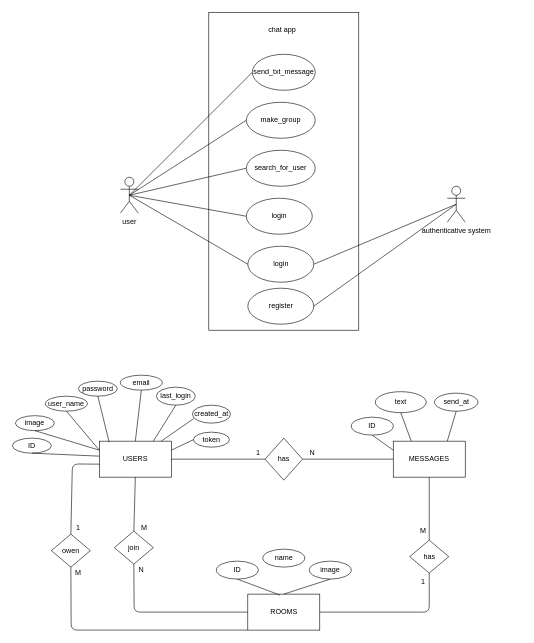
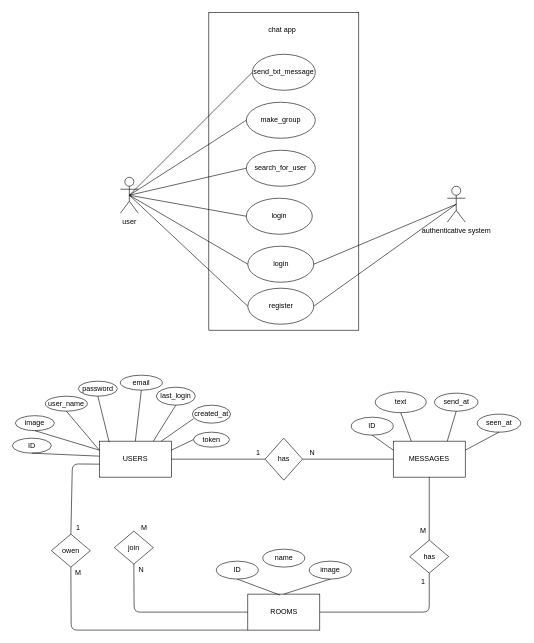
  <mxCell id="0" />
  <mxCell id="1" parent="0" />
  <mxCell id="2" value="user&lt;br&gt;" style="shape=umlActor;verticalLabelPosition=bottom;verticalAlign=top;html=1;outlineConnect=0;" parent="1" vertex="1"><mxGeometry x="200" y="295" width="30" height="60" as="geometry" /></mxCell>
  <mxCell id="3" value="" style="rounded=0;whiteSpace=wrap;html=1;" parent="1" vertex="1"><mxGeometry x="347.5" y="20" width="250" height="530" as="geometry" /></mxCell>
  <mxCell id="4" value="chat app" style="text;html=1;strokeColor=none;fillColor=none;align=center;verticalAlign=middle;whiteSpace=wrap;rounded=0;" parent="1" vertex="1"><mxGeometry x="410" y="30" width="120" height="40" as="geometry" /></mxCell>
  <mxCell id="5" value="send_txt_message" style="ellipse;whiteSpace=wrap;html=1;" parent="1" vertex="1"><mxGeometry x="420" y="90" width="105" height="60" as="geometry" /></mxCell>
  <mxCell id="6" value="make_group" style="ellipse;whiteSpace=wrap;html=1;" parent="1" vertex="1"><mxGeometry x="410" y="170" width="115" height="60" as="geometry" /></mxCell>
  <mxCell id="7" value="search_for_user" style="ellipse;whiteSpace=wrap;html=1;" parent="1" vertex="1"><mxGeometry x="410" y="250" width="115" height="60" as="geometry" /></mxCell>
  <mxCell id="8" value="login" style="ellipse;whiteSpace=wrap;html=1;" parent="1" vertex="1"><mxGeometry x="410" y="330" width="110" height="60" as="geometry" /></mxCell>
  <mxCell id="9" value="login" style="ellipse;whiteSpace=wrap;html=1;" parent="1" vertex="1"><mxGeometry x="412.5" y="410" width="110" height="60" as="geometry" /></mxCell>
  <mxCell id="10" value="register" style="ellipse;whiteSpace=wrap;html=1;" parent="1" vertex="1"><mxGeometry x="412.5" y="480" width="110" height="60" as="geometry" /></mxCell>
  <mxCell id="11" value="" style="endArrow=none;html=1;exitX=0.5;exitY=0.5;exitDx=0;exitDy=0;exitPerimeter=0;entryX=0;entryY=0.5;entryDx=0;entryDy=0;" parent="1" source="2" target="5" edge="1"><mxGeometry width="50" height="50" relative="1" as="geometry"><mxPoint x="540" y="295" as="sourcePoint" /><mxPoint x="330" y="210" as="targetPoint" /></mxGeometry></mxCell>
  <mxCell id="12" value="" style="endArrow=none;html=1;exitX=0.5;exitY=0.5;exitDx=0;exitDy=0;exitPerimeter=0;entryX=0;entryY=0.5;entryDx=0;entryDy=0;" parent="1" source="2" target="6" edge="1"><mxGeometry width="50" height="50" relative="1" as="geometry"><mxPoint x="220" y="330" as="sourcePoint" /><mxPoint x="420" y="125" as="targetPoint" /></mxGeometry></mxCell>
  <mxCell id="13" value="" style="endArrow=none;html=1;entryX=0;entryY=0.5;entryDx=0;entryDy=0;exitX=0.5;exitY=0.5;exitDx=0;exitDy=0;exitPerimeter=0;" parent="1" source="2" target="7" edge="1"><mxGeometry width="50" height="50" relative="1" as="geometry"><mxPoint x="220" y="330" as="sourcePoint" /><mxPoint x="415" y="205" as="targetPoint" /></mxGeometry></mxCell>
  <mxCell id="14" value="" style="endArrow=none;html=1;entryX=0;entryY=0.5;entryDx=0;entryDy=0;exitX=0.5;exitY=0.5;exitDx=0;exitDy=0;exitPerimeter=0;" parent="1" source="2" target="8" edge="1"><mxGeometry width="50" height="50" relative="1" as="geometry"><mxPoint x="220" y="330" as="sourcePoint" /><mxPoint x="415" y="285" as="targetPoint" /></mxGeometry></mxCell>
  <mxCell id="15" value="" style="endArrow=none;html=1;entryX=0;entryY=0.5;entryDx=0;entryDy=0;exitX=0.5;exitY=0.5;exitDx=0;exitDy=0;exitPerimeter=0;" parent="1" source="2" target="9" edge="1"><mxGeometry width="50" height="50" relative="1" as="geometry"><mxPoint x="265" y="395" as="sourcePoint" /><mxPoint x="420" y="290" as="targetPoint" /></mxGeometry></mxCell>
+ <mxCell id="16" value="" style="endArrow=none;html=1;entryX=0;entryY=0.5;entryDx=0;entryDy=0;exitX=0.5;exitY=0.5;exitDx=0;exitDy=0;exitPerimeter=0;" parent="1" source="2" target="10" edge="1"><mxGeometry width="50" height="50" relative="1" as="geometry"><mxPoint x="230" y="340" as="sourcePoint" /><mxPoint x="425" y="295" as="targetPoint" /></mxGeometry></mxCell>
  <mxCell id="17" value="authenticative system" style="shape=umlActor;verticalLabelPosition=bottom;verticalAlign=top;html=1;outlineConnect=0;" parent="1" vertex="1"><mxGeometry x="745" y="310" width="30" height="60" as="geometry" /></mxCell>
  <mxCell id="18" value="" style="endArrow=none;html=1;entryX=1;entryY=0.5;entryDx=0;entryDy=0;exitX=0.5;exitY=0.5;exitDx=0;exitDy=0;exitPerimeter=0;" parent="1" source="17" target="9" edge="1"><mxGeometry width="50" height="50" relative="1" as="geometry"><mxPoint x="220" y="330" as="sourcePoint" /><mxPoint x="525" y="435" as="targetPoint" /></mxGeometry></mxCell>
  <mxCell id="19" value="" style="endArrow=none;html=1;entryX=1;entryY=0.5;entryDx=0;entryDy=0;exitX=0.5;exitY=0.5;exitDx=0;exitDy=0;exitPerimeter=0;" parent="1" source="17" target="10" edge="1"><mxGeometry width="50" height="50" relative="1" as="geometry"><mxPoint x="745" y="281.29" as="sourcePoint" /><mxPoint x="527.5" y="445" as="targetPoint" /></mxGeometry></mxCell>
  <mxCell id="20" value="USERS" style="rounded=0;whiteSpace=wrap;html=1;fontFamily=Helvetica;" parent="1" vertex="1"><mxGeometry x="165" y="735" width="120" height="60" as="geometry" /></mxCell>
  <mxCell id="21" value="MESSAGES" style="rounded=0;whiteSpace=wrap;html=1;fontFamily=Helvetica;" parent="1" vertex="1"><mxGeometry x="655" y="735" width="120" height="60" as="geometry" /></mxCell>
  <mxCell id="22" value="ROOMS" style="rounded=0;whiteSpace=wrap;html=1;fontFamily=Helvetica;" parent="1" vertex="1"><mxGeometry x="412.5" y="990" width="120" height="60" as="geometry" /></mxCell>
  <mxCell id="23" value="has" style="rhombus;whiteSpace=wrap;html=1;fontFamily=Helvetica;" parent="1" vertex="1"><mxGeometry x="441.25" y="730" width="62.5" height="70" as="geometry" /></mxCell>
  <mxCell id="24" value="" style="endArrow=none;html=1;fontFamily=Helvetica;exitX=0;exitY=0.5;exitDx=0;exitDy=0;entryX=1;entryY=0.5;entryDx=0;entryDy=0;" parent="1" source="21" target="23" edge="1"><mxGeometry width="50" height="50" relative="1" as="geometry"><mxPoint x="625" y="780" as="sourcePoint" /><mxPoint x="515" y="785" as="targetPoint" /></mxGeometry></mxCell>
  <mxCell id="25" value="" style="endArrow=none;html=1;fontFamily=Helvetica;exitX=1;exitY=0.5;exitDx=0;exitDy=0;" parent="1" source="20" target="23" edge="1"><mxGeometry width="50" height="50" relative="1" as="geometry"><mxPoint x="535" y="810" as="sourcePoint" /><mxPoint x="585" y="760" as="targetPoint" /></mxGeometry></mxCell>
  <mxCell id="26" value="join" style="rhombus;whiteSpace=wrap;html=1;fontFamily=Helvetica;" parent="1" vertex="1"><mxGeometry x="190" y="885" width="65" height="55" as="geometry" /></mxCell>
- <mxCell id="27" value="" style="endArrow=none;html=1;fontFamily=Helvetica;exitX=0.5;exitY=0;exitDx=0;exitDy=0;entryX=0.5;entryY=1;entryDx=0;entryDy=0;" parent="1" source="26" target="20" edge="1"><mxGeometry width="50" height="50" relative="1" as="geometry"><mxPoint x="535" y="810" as="sourcePoint" /><mxPoint x="585" y="760" as="targetPoint" /></mxGeometry></mxCell>
  <mxCell id="28" value="" style="endArrow=none;html=1;fontFamily=Helvetica;exitX=0.5;exitY=1;exitDx=0;exitDy=0;entryX=0;entryY=0.5;entryDx=0;entryDy=0;" parent="1" source="26" target="22" edge="1"><mxGeometry width="50" height="50" relative="1" as="geometry"><mxPoint x="535" y="810" as="sourcePoint" /><mxPoint x="585" y="760" as="targetPoint" /><Array as="points"><mxPoint x="223" y="1020" /></Array></mxGeometry></mxCell>
  <mxCell id="29" value="has" style="rhombus;whiteSpace=wrap;html=1;fontFamily=Helvetica;" parent="1" vertex="1"><mxGeometry x="682.5" y="900" width="65" height="55" as="geometry" /></mxCell>
  <mxCell id="30" value="" style="endArrow=none;html=1;fontFamily=Helvetica;exitX=1;exitY=0.5;exitDx=0;exitDy=0;entryX=0.5;entryY=1;entryDx=0;entryDy=0;" parent="1" source="22" target="29" edge="1"><mxGeometry width="50" height="50" relative="1" as="geometry"><mxPoint x="535" y="810" as="sourcePoint" /><mxPoint x="585" y="760" as="targetPoint" /><Array as="points"><mxPoint x="715" y="1020" /></Array></mxGeometry></mxCell>
  <mxCell id="31" value="" style="endArrow=none;html=1;fontFamily=Helvetica;exitX=0.5;exitY=0;exitDx=0;exitDy=0;entryX=0.5;entryY=1;entryDx=0;entryDy=0;" parent="1" source="29" target="21" edge="1"><mxGeometry width="50" height="50" relative="1" as="geometry"><mxPoint x="535" y="810" as="sourcePoint" /><mxPoint x="585" y="760" as="targetPoint" /></mxGeometry></mxCell>
  <mxCell id="32" value="N" style="text;html=1;strokeColor=none;fillColor=none;align=center;verticalAlign=middle;whiteSpace=wrap;rounded=0;fontFamily=Helvetica;" parent="1" vertex="1"><mxGeometry x="205" y="935" width="60" height="30" as="geometry" /></mxCell>
  <mxCell id="33" value="M" style="text;html=1;strokeColor=none;fillColor=none;align=center;verticalAlign=middle;whiteSpace=wrap;rounded=0;fontFamily=Helvetica;" parent="1" vertex="1"><mxGeometry x="675" y="870" width="60" height="30" as="geometry" /></mxCell>
  <mxCell id="34" value="1" style="text;html=1;strokeColor=none;fillColor=none;align=center;verticalAlign=middle;whiteSpace=wrap;rounded=0;fontFamily=Helvetica;" parent="1" vertex="1"><mxGeometry x="675" y="955" width="60" height="30" as="geometry" /></mxCell>
  <mxCell id="35" value="1" style="text;html=1;strokeColor=none;fillColor=none;align=center;verticalAlign=middle;whiteSpace=wrap;rounded=0;fontFamily=Helvetica;" parent="1" vertex="1"><mxGeometry x="400" y="740" width="60" height="30" as="geometry" /></mxCell>
  <mxCell id="36" value="N" style="text;html=1;strokeColor=none;fillColor=none;align=center;verticalAlign=middle;whiteSpace=wrap;rounded=0;fontFamily=Helvetica;" parent="1" vertex="1"><mxGeometry x="490" y="740" width="60" height="30" as="geometry" /></mxCell>
  <mxCell id="37" value="ID" style="ellipse;whiteSpace=wrap;html=1;fontFamily=Helvetica;" parent="1" vertex="1"><mxGeometry x="20" y="730" width="65" height="25" as="geometry" /></mxCell>
  <mxCell id="38" value="password" style="ellipse;whiteSpace=wrap;html=1;fontFamily=Helvetica;" parent="1" vertex="1"><mxGeometry x="130" y="635" width="65" height="25" as="geometry" /></mxCell>
  <mxCell id="39" value="user_name" style="ellipse;whiteSpace=wrap;html=1;fontFamily=Helvetica;" parent="1" vertex="1"><mxGeometry x="75" y="660" width="70" height="25" as="geometry" /></mxCell>
  <mxCell id="40" value="email" style="ellipse;whiteSpace=wrap;html=1;fontFamily=Helvetica;" parent="1" vertex="1"><mxGeometry x="200" y="625" width="70" height="25" as="geometry" /></mxCell>
  <mxCell id="41" value="text" style="ellipse;whiteSpace=wrap;html=1;fontFamily=Helvetica;" parent="1" vertex="1"><mxGeometry x="625" y="652.5" width="85" height="35" as="geometry" /></mxCell>
  <mxCell id="42" value="ID" style="ellipse;whiteSpace=wrap;html=1;fontFamily=Helvetica;" parent="1" vertex="1"><mxGeometry x="585" y="695" width="70" height="30" as="geometry" /></mxCell>
  <mxCell id="43" value="send_at" style="ellipse;whiteSpace=wrap;html=1;fontFamily=Helvetica;" parent="1" vertex="1"><mxGeometry x="723.75" y="655" width="72.5" height="30" as="geometry" /></mxCell>
  <mxCell id="44" value="created_at" style="ellipse;whiteSpace=wrap;html=1;fontFamily=Helvetica;" parent="1" vertex="1"><mxGeometry x="320" y="675" width="63.75" height="30" as="geometry" /></mxCell>
  <mxCell id="45" value="token" style="ellipse;whiteSpace=wrap;html=1;fontFamily=Helvetica;" parent="1" vertex="1"><mxGeometry x="321.88" y="720" width="60" height="25" as="geometry" /></mxCell>
  <mxCell id="46" value="last_login" style="ellipse;whiteSpace=wrap;html=1;fontFamily=Helvetica;" parent="1" vertex="1"><mxGeometry x="260" y="645" width="65" height="30" as="geometry" /></mxCell>
  <mxCell id="47" value="" style="endArrow=none;html=1;fontFamily=Helvetica;entryX=0.5;entryY=1;entryDx=0;entryDy=0;" parent="1" target="37" edge="1"><mxGeometry width="50" height="50" relative="1" as="geometry"><mxPoint x="165" y="760" as="sourcePoint" /><mxPoint x="585" y="845" as="targetPoint" /></mxGeometry></mxCell>
  <mxCell id="48" value="" style="endArrow=none;html=1;fontFamily=Helvetica;entryX=0.5;entryY=1;entryDx=0;entryDy=0;exitX=0;exitY=0.25;exitDx=0;exitDy=0;" parent="1" source="20" target="39" edge="1"><mxGeometry width="50" height="50" relative="1" as="geometry"><mxPoint x="170" y="765" as="sourcePoint" /><mxPoint x="105" y="740" as="targetPoint" /></mxGeometry></mxCell>
  <mxCell id="49" value="" style="endArrow=none;html=1;fontFamily=Helvetica;entryX=0.5;entryY=1;entryDx=0;entryDy=0;exitX=0.136;exitY=0.028;exitDx=0;exitDy=0;exitPerimeter=0;" parent="1" source="20" target="38" edge="1"><mxGeometry width="50" height="50" relative="1" as="geometry"><mxPoint x="175" y="770" as="sourcePoint" /><mxPoint x="110" y="745" as="targetPoint" /></mxGeometry></mxCell>
  <mxCell id="50" value="" style="endArrow=none;html=1;fontFamily=Helvetica;entryX=0.5;entryY=1;entryDx=0;entryDy=0;exitX=0.5;exitY=0;exitDx=0;exitDy=0;" parent="1" source="20" target="40" edge="1"><mxGeometry width="50" height="50" relative="1" as="geometry"><mxPoint x="180" y="775" as="sourcePoint" /><mxPoint x="115" y="750" as="targetPoint" /></mxGeometry></mxCell>
  <mxCell id="51" value="" style="endArrow=none;html=1;fontFamily=Helvetica;entryX=0.5;entryY=1;entryDx=0;entryDy=0;exitX=0.75;exitY=0;exitDx=0;exitDy=0;" parent="1" source="20" target="46" edge="1"><mxGeometry width="50" height="50" relative="1" as="geometry"><mxPoint x="250" y="730" as="sourcePoint" /><mxPoint y="755" as="targetPoint" x="120" /></mxGeometry></mxCell>
  <mxCell id="52" value="" style="endArrow=none;html=1;fontFamily=Helvetica;entryX=0.034;entryY=0.75;entryDx=0;entryDy=0;entryPerimeter=0;" parent="1" source="20" target="44" edge="1"><mxGeometry width="50" height="50" relative="1" as="geometry"><mxPoint x="190" y="785" as="sourcePoint" /><mxPoint x="125" y="760" as="targetPoint" /></mxGeometry></mxCell>
  <mxCell id="53" value="" style="endArrow=none;html=1;fontFamily=Helvetica;entryX=0;entryY=0.5;entryDx=0;entryDy=0;exitX=1;exitY=0.25;exitDx=0;exitDy=0;" parent="1" source="20" target="45" edge="1"><mxGeometry width="50" height="50" relative="1" as="geometry"><mxPoint x="195" y="790" as="sourcePoint" /><mxPoint x="130" y="765" as="targetPoint" /></mxGeometry></mxCell>
+ <mxCell id="54" value="seen_at" style="ellipse;whiteSpace=wrap;html=1;fontFamily=Helvetica;" parent="1" vertex="1"><mxGeometry x="795" y="690" width="72.5" height="30" as="geometry" /></mxCell>
  <mxCell id="55" value="" style="endArrow=none;html=1;fontFamily=Helvetica;entryX=0.5;entryY=1;entryDx=0;entryDy=0;exitX=0;exitY=0.25;exitDx=0;exitDy=0;" parent="1" source="21" target="42" edge="1"><mxGeometry width="50" height="50" relative="1" as="geometry"><mxPoint x="535" y="895" as="sourcePoint" /><mxPoint x="585" y="845" as="targetPoint" /></mxGeometry></mxCell>
  <mxCell id="56" value="" style="endArrow=none;html=1;fontFamily=Helvetica;entryX=0.5;entryY=1;entryDx=0;entryDy=0;exitX=0.25;exitY=0;exitDx=0;exitDy=0;" parent="1" source="21" target="41" edge="1"><mxGeometry width="50" height="50" relative="1" as="geometry"><mxPoint x="540" y="900" as="sourcePoint" /><mxPoint x="590" y="850" as="targetPoint" /></mxGeometry></mxCell>
+ <mxCell id="57" value="" style="endArrow=none;html=1;fontFamily=Helvetica;entryX=0.5;entryY=1;entryDx=0;entryDy=0;exitX=1;exitY=0.25;exitDx=0;exitDy=0;" parent="1" source="21" target="54" edge="1"><mxGeometry width="50" height="50" relative="1" as="geometry"><mxPoint x="550" y="910" as="sourcePoint" /><mxPoint x="600" y="860" as="targetPoint" /></mxGeometry></mxCell>
  <mxCell id="58" value="" style="endArrow=none;html=1;fontFamily=Helvetica;exitX=0.75;exitY=0;exitDx=0;exitDy=0;entryX=0.5;entryY=1;entryDx=0;entryDy=0;" parent="1" source="21" target="43" edge="1"><mxGeometry width="50" height="50" relative="1" as="geometry"><mxPoint x="715" y="735" as="sourcePoint" /><mxPoint x="760" y="695" as="targetPoint" /></mxGeometry></mxCell>
  <mxCell id="59" value="ID" style="ellipse;whiteSpace=wrap;html=1;fontFamily=Helvetica;" parent="1" vertex="1"><mxGeometry x="360" y="935" width="70" height="30" as="geometry" /></mxCell>
  <mxCell id="60" value="name" style="ellipse;whiteSpace=wrap;html=1;fontFamily=Helvetica;" parent="1" vertex="1"><mxGeometry x="437.5" y="915" width="70" height="30" as="geometry" /></mxCell>
  <mxCell id="61" value="owen" style="rhombus;whiteSpace=wrap;html=1;fontFamily=Helvetica;" parent="1" vertex="1"><mxGeometry x="85" y="890" width="65" height="55" as="geometry" /></mxCell>
  <mxCell id="62" value="" style="endArrow=none;html=1;fontFamily=Helvetica;entryX=0.5;entryY=0;entryDx=0;entryDy=0;exitX=0.004;exitY=0.639;exitDx=0;exitDy=0;exitPerimeter=0;" parent="1" source="20" target="61" edge="1"><mxGeometry width="50" height="50" relative="1" as="geometry"><mxPoint y="770" as="sourcePoint" x="120" /><mxPoint x="585" y="925" as="targetPoint" /><Array as="points"><mxPoint y="773" x="120" /></Array></mxGeometry></mxCell>
  <mxCell id="63" value="" style="endArrow=none;html=1;fontFamily=Helvetica;entryX=0.5;entryY=1;entryDx=0;entryDy=0;exitX=0;exitY=1;exitDx=0;exitDy=0;" parent="1" source="22" target="61" edge="1"><mxGeometry width="50" height="50" relative="1" as="geometry"><mxPoint x="118" y="1035" as="sourcePoint" /><mxPoint x="585" y="925" as="targetPoint" /><Array as="points"><mxPoint x="118" y="1050" /></Array></mxGeometry></mxCell>
  <mxCell id="64" value="M" style="text;html=1;strokeColor=none;fillColor=none;align=center;verticalAlign=middle;whiteSpace=wrap;rounded=0;fontFamily=Helvetica;" parent="1" vertex="1"><mxGeometry x="100" y="940" width="60" height="30" as="geometry" /></mxCell>
  <mxCell id="65" value="M" style="text;html=1;strokeColor=none;fillColor=none;align=center;verticalAlign=middle;whiteSpace=wrap;rounded=0;fontFamily=Helvetica;" parent="1" vertex="1"><mxGeometry x="210" y="865" width="60" height="30" as="geometry" /></mxCell>
  <mxCell id="66" value="1" style="text;html=1;strokeColor=none;fillColor=none;align=center;verticalAlign=middle;whiteSpace=wrap;rounded=0;fontFamily=Helvetica;" parent="1" vertex="1"><mxGeometry x="100" y="865" width="60" height="30" as="geometry" /></mxCell>
  <mxCell id="67" value="" style="endArrow=none;html=1;fontFamily=Helvetica;exitX=0.5;exitY=1;exitDx=0;exitDy=0;entryX=0.449;entryY=0.028;entryDx=0;entryDy=0;entryPerimeter=0;" parent="1" source="59" target="22" edge="1"><mxGeometry width="50" height="50" relative="1" as="geometry"><mxPoint x="445" y="895" as="sourcePoint" /><mxPoint x="495" y="845" as="targetPoint" /></mxGeometry></mxCell>
  <mxCell id="68" value="image" style="ellipse;whiteSpace=wrap;html=1;fontFamily=Helvetica;" parent="1" vertex="1"><mxGeometry x="25" y="692.5" width="65" height="25" as="geometry" /></mxCell>
  <mxCell id="69" value="" style="endArrow=none;html=1;fontFamily=Helvetica;entryX=0.5;entryY=1;entryDx=0;entryDy=0;exitX=0;exitY=0.25;exitDx=0;exitDy=0;" parent="1" source="20" target="68" edge="1"><mxGeometry width="50" height="50" relative="1" as="geometry"><mxPoint x="65" y="790" as="sourcePoint" /><mxPoint x="115" y="690" as="targetPoint" /></mxGeometry></mxCell>
  <mxCell id="70" value="image" style="ellipse;whiteSpace=wrap;html=1;fontFamily=Helvetica;" parent="1" vertex="1"><mxGeometry x="515" y="935" width="70" height="30" as="geometry" /></mxCell>
  <mxCell id="71" value="" style="endArrow=none;html=1;fontFamily=Helvetica;entryX=0.5;entryY=1;entryDx=0;entryDy=0;exitX=0.5;exitY=0;exitDx=0;exitDy=0;" parent="1" source="22" target="70" edge="1"><mxGeometry width="50" height="50" relative="1" as="geometry"><mxPoint x="477.5" y="995" as="sourcePoint" /><mxPoint x="477.5" y="950" as="targetPoint" /></mxGeometry></mxCell>
